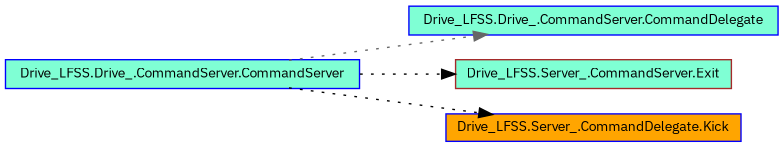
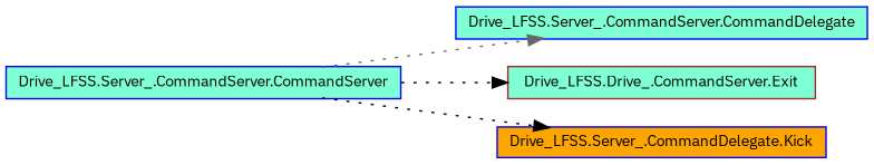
  digraph {
    fontname="IBM Plex Sans"
    rankdir=LR
    node [color=blue fillcolor=aquamarine fontname="IBM Plex Sans" fontsize=10 shape=record style=filled]
    edge [color=black fontname="IBM Plex Sans" fontsize=10 labelfontname=FreeSans labelfontsize=10 style=dotted]
-   n1 [fontcolor=black height=0.2 label="Drive_LFSS.Drive_.CommandServer.CommandServer" width=0.4]
-   n2 [height=0.2 label="Drive_LFSS.Drive_.CommandServer.CommandDelegate" width=0.4]
-   n3 [color=brown height=0.2 label="Drive_LFSS.Server_.CommandServer.Exit" width=0.4]
+   n1 [fontcolor=black height=0.2 label="Drive_LFSS.Server_.CommandServer.CommandServer" width=0.4]
+   n2 [height=0.2 label="Drive_LFSS.Server_.CommandServer.CommandDelegate" width=0.4]
+   n3 [color=brown height=0.2 label="Drive_LFSS.Drive_.CommandServer.Exit" width=0.4]
    n4 [fillcolor=orange height=0.2 label="Drive_LFSS.Server_.CommandDelegate.Kick" width=0.4]
    n1 -> n2 [color=gray40]
    n1 -> n3
    n1 -> n4
  }
